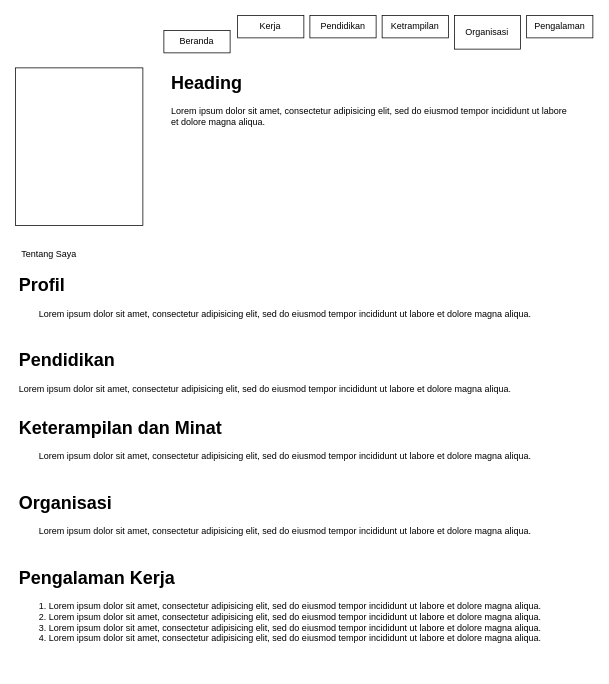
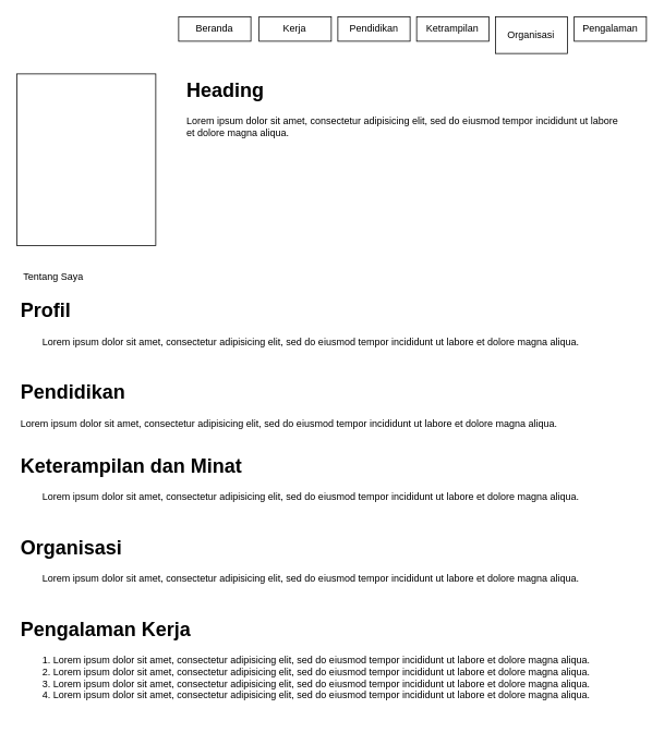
  <mxCell id="0" />
  <mxCell id="1" parent="0" />
  <mxCell id="2" value="Kerja" style="rounded=0;whiteSpace=wrap;html=1;" vertex="1" parent="1"><mxGeometry x="316.338" y="20" width="88.31" height="30" as="geometry" /></mxCell>
  <mxCell id="3" value="Pendidikan" style="rounded=0;whiteSpace=wrap;html=1;" vertex="1" parent="1"><mxGeometry x="412.676" y="20" width="88.31" height="30" as="geometry" /></mxCell>
  <mxCell id="4" value="Ketrampilan" style="rounded=0;whiteSpace=wrap;html=1;" vertex="1" parent="1"><mxGeometry x="509.014" y="20" width="88.31" height="30" as="geometry" /></mxCell>
  <mxCell id="5" value="Organisasi" style="rounded=0;whiteSpace=wrap;html=1;" vertex="1" parent="1"><mxGeometry x="605.352" y="20" width="88.31" height="45" as="geometry" /></mxCell>
  <mxCell id="6" value="Pengalaman" style="rounded=0;whiteSpace=wrap;html=1;" vertex="1" parent="1"><mxGeometry x="701.69" y="20" width="88.31" height="30" as="geometry" /></mxCell>
  <mxCell id="7" value="" style="rounded=0;whiteSpace=wrap;html=1;" vertex="1" parent="1"><mxGeometry x="20" y="90" width="170" height="210" as="geometry" /></mxCell>
  <mxCell id="8" value="&lt;h1&gt;Heading&lt;/h1&gt;&lt;p&gt;Lorem ipsum dolor sit amet, consectetur adipisicing elit, sed do eiusmod tempor incididunt ut labore et dolore magna aliqua.&lt;/p&gt;" style="text;html=1;strokeColor=none;fillColor=none;spacing=5;spacingTop=-20;whiteSpace=wrap;overflow=hidden;rounded=0;" vertex="1" parent="1"><mxGeometry x="223" y="90" width="537" height="210" as="geometry" /></mxCell>
  <mxCell id="9" value="&lt;div&gt;Tentang Saya&lt;/div&gt;&lt;div&gt;&lt;br&gt;&lt;/div&gt;" style="text;html=1;strokeColor=none;fillColor=none;align=center;verticalAlign=middle;whiteSpace=wrap;rounded=0;" vertex="1" parent="1"><mxGeometry x="20" y="330" width="90" height="30" as="geometry" /></mxCell>
  <mxCell id="10" value="&lt;h1&gt;Profil&lt;br&gt;&lt;/h1&gt;&lt;p&gt;&lt;span style=&quot;white-space: pre;&quot;&gt;&#09;&lt;/span&gt;Lorem ipsum dolor sit amet, consectetur adipisicing elit, sed do eiusmod tempor incididunt ut labore et dolore magna aliqua.&lt;/p&gt;" style="text;html=1;strokeColor=none;fillColor=none;spacing=5;spacingTop=-20;whiteSpace=wrap;overflow=hidden;rounded=0;" vertex="1" parent="1"><mxGeometry x="20" y="360" width="750" height="90" as="geometry" /></mxCell>
  <mxCell id="11" value="&lt;h1&gt;Pendidikan&lt;br&gt;&lt;/h1&gt;&lt;p&gt;Lorem ipsum dolor sit amet, consectetur adipisicing elit, sed do eiusmod tempor incididunt ut labore et dolore magna aliqua.&lt;/p&gt;" style="text;html=1;strokeColor=none;fillColor=none;spacing=5;spacingTop=-20;whiteSpace=wrap;overflow=hidden;rounded=0;" vertex="1" parent="1"><mxGeometry x="20" y="460" width="750" height="90" as="geometry" /></mxCell>
  <mxCell id="12" value="&lt;h1&gt;Keterampilan dan Minat&lt;br&gt;&lt;/h1&gt;&lt;p&gt;&lt;span style=&quot;white-space: pre;&quot;&gt;&#09;&lt;/span&gt;Lorem ipsum dolor sit amet, consectetur adipisicing elit, sed do eiusmod tempor incididunt ut labore et dolore magna aliqua.&lt;/p&gt;" style="text;html=1;strokeColor=none;fillColor=none;spacing=5;spacingTop=-20;whiteSpace=wrap;overflow=hidden;rounded=0;" vertex="1" parent="1"><mxGeometry x="20" y="550" width="750" height="90" as="geometry" /></mxCell>
  <mxCell id="13" value="&lt;h1&gt;Organisasi&lt;br&gt;&lt;/h1&gt;&lt;p&gt;&lt;span style=&quot;white-space: pre;&quot;&gt;&#09;&lt;/span&gt;Lorem ipsum dolor sit amet, consectetur adipisicing elit, sed do eiusmod tempor incididunt ut labore et dolore magna aliqua.&lt;/p&gt;" style="text;html=1;strokeColor=none;fillColor=none;spacing=5;spacingTop=-20;whiteSpace=wrap;overflow=hidden;rounded=0;" vertex="1" parent="1"><mxGeometry x="20" y="650" width="750" height="90" as="geometry" /></mxCell>
  <mxCell id="14" value="&lt;h1&gt;Pengalaman Kerja&lt;br&gt;&lt;/h1&gt;&lt;ol&gt;&lt;li&gt;Lorem ipsum dolor sit amet, consectetur adipisicing elit, sed do eiusmod tempor incididunt ut labore et dolore magna aliqua.&lt;/li&gt;&lt;li&gt;Lorem ipsum dolor sit amet, consectetur adipisicing elit, sed do eiusmod tempor incididunt ut labore et dolore magna aliqua.&lt;/li&gt;&lt;li&gt;Lorem ipsum dolor sit amet, consectetur adipisicing elit, sed do eiusmod tempor incididunt ut labore et dolore magna aliqua.&lt;/li&gt;&lt;li&gt;Lorem ipsum dolor sit amet, consectetur adipisicing elit, sed do eiusmod tempor incididunt ut labore et dolore magna aliqua.&lt;/li&gt;&lt;/ol&gt;" style="text;html=1;strokeColor=none;fillColor=none;spacing=5;spacingTop=-20;whiteSpace=wrap;overflow=hidden;rounded=0;" vertex="1" parent="1"><mxGeometry x="20" y="750" width="750" height="140" as="geometry" /></mxCell>
- <mxCell id="15" value="Beranda" style="rounded=0;whiteSpace=wrap;html=1;" vertex="1" parent="1"><mxGeometry x="217.998" y="40" width="88.31" height="30" as="geometry" /></mxCell>
+ <mxCell id="15" value="Beranda" style="rounded=0;whiteSpace=wrap;html=1;" vertex="1" parent="1"><mxGeometry x="217.998" y="20" width="88.31" height="30" as="geometry" /></mxCell>
